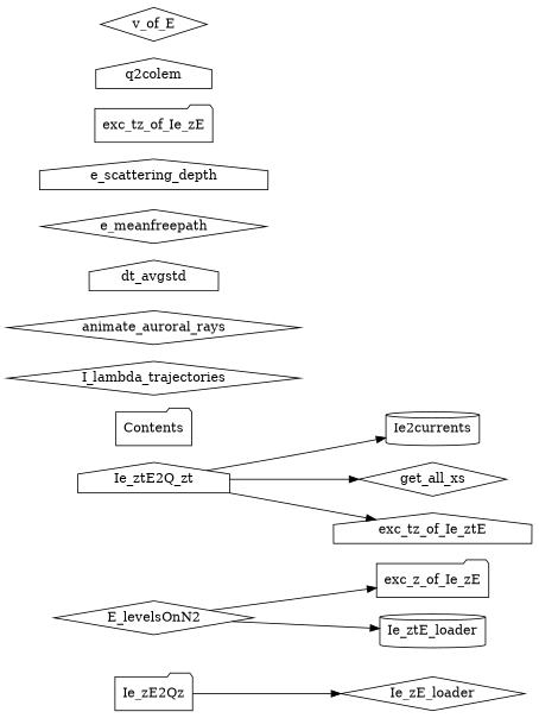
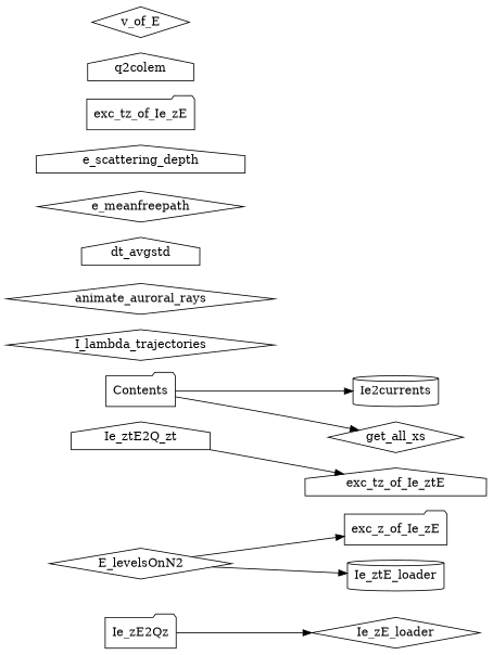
  digraph {
    rankdir=LR
    node [shape=diamond]
    Ie_zE2Qz [shape=folder]
    Ie_zE_loader
    exc_z_of_Ie_zE [shape=folder]
    Ie_ztE2Q_zt [shape=house]
    get_all_xs
    Ie2currents [shape=cylinder]
    exc_tz_of_Ie_ztE [shape=house]
    Ie_ztE_loader [shape=cylinder]
    Contents [shape=folder]
    E_levelsOnN2
    I_lambda_trajectories
    animate_auroral_rays
    dt_avgstd [shape=house]
    e_meanfreepath
    e_scattering_depth [shape=house]
    exc_tz_of_Ie_zE [shape=folder]
    q2colem [shape=house]
    v_of_E
    Ie_zE2Qz -> Ie_zE_loader
-   Ie_ztE2Q_zt -> get_all_xs
-   Ie_ztE2Q_zt -> Ie2currents
+   Contents -> get_all_xs
+   Contents -> Ie2currents
    Ie_ztE2Q_zt -> exc_tz_of_Ie_ztE
    E_levelsOnN2 -> exc_z_of_Ie_zE
    E_levelsOnN2 -> Ie_ztE_loader
  }
